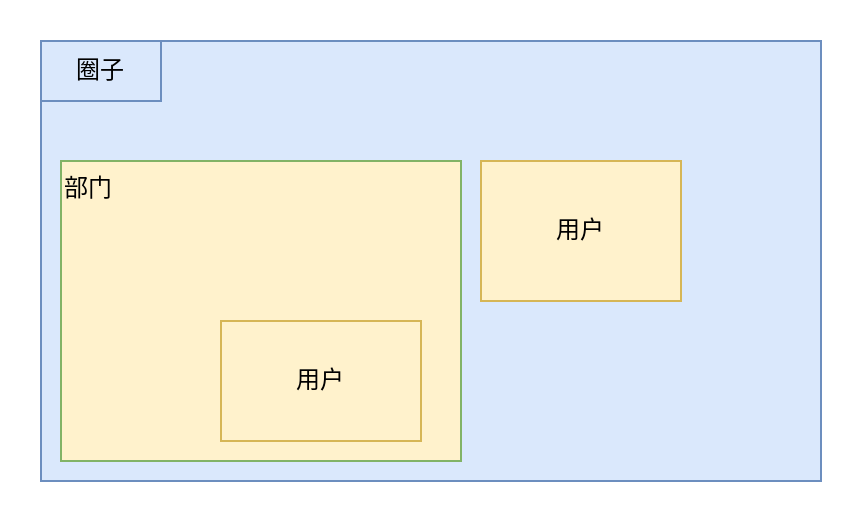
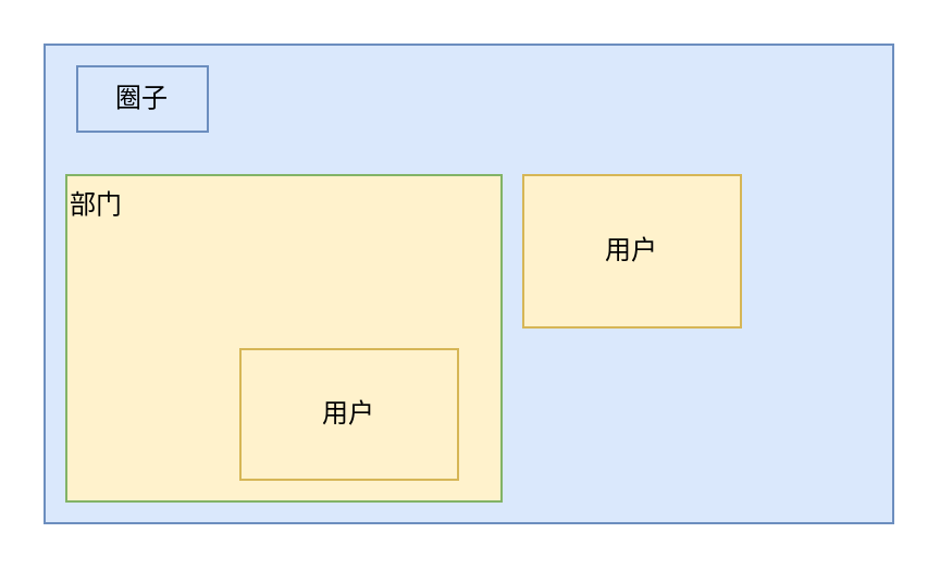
  <mxCell id="0" />
  <mxCell id="1" parent="0" />
  <mxCell id="2" value="" style="rounded=0;whiteSpace=wrap;html=1;align=left;verticalAlign=top;fillColor=#dae8fc;strokeColor=#6c8ebf;" vertex="1" parent="1"><mxGeometry x="20" y="20" width="390" height="220" as="geometry" /></mxCell>
- <mxCell id="3" value="圈子" style="text;html=1;strokeColor=#6c8ebf;fillColor=#dae8fc;align=center;verticalAlign=middle;whiteSpace=wrap;rounded=0;" vertex="1" parent="1"><mxGeometry x="20" y="20" width="60" height="30" as="geometry" /></mxCell>
+ <mxCell id="3" value="圈子" style="text;html=1;strokeColor=#6c8ebf;fillColor=#dae8fc;align=center;verticalAlign=middle;whiteSpace=wrap;rounded=0;" vertex="1" parent="1"><mxGeometry x="35" y="30" width="60" height="30" as="geometry" /></mxCell>
  <mxCell id="4" value="用户" style="rounded=0;whiteSpace=wrap;html=1;fillColor=#fff2cc;strokeColor=#d6b656;" vertex="1" parent="1"><mxGeometry x="240" y="80" width="100" height="70" as="geometry" /></mxCell>
  <mxCell id="5" value="部门" style="rounded=0;whiteSpace=wrap;html=1;fillColor=#fff2cc;strokeColor=#82b366;align=left;verticalAlign=top;" vertex="1" parent="1"><mxGeometry x="30" y="80" width="200" height="150" as="geometry" /></mxCell>
  <mxCell id="6" value="用户" style="rounded=0;whiteSpace=wrap;html=1;fillColor=#fff2cc;strokeColor=#d6b656;" vertex="1" parent="1"><mxGeometry x="110" y="160" width="100" height="60" as="geometry" /></mxCell>
